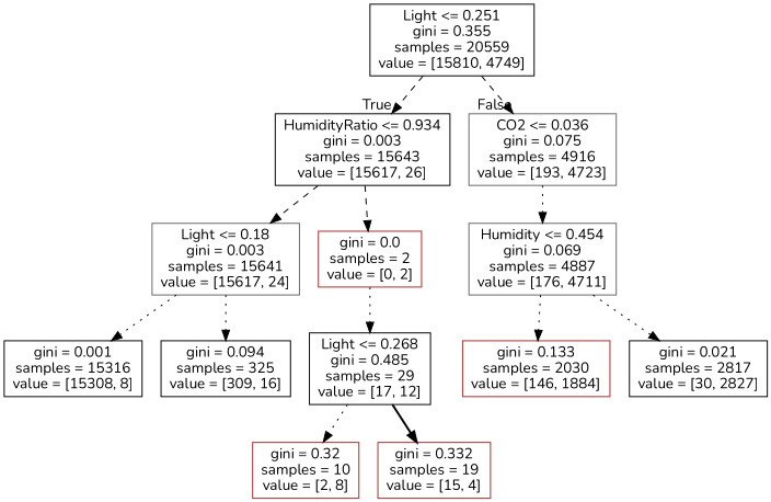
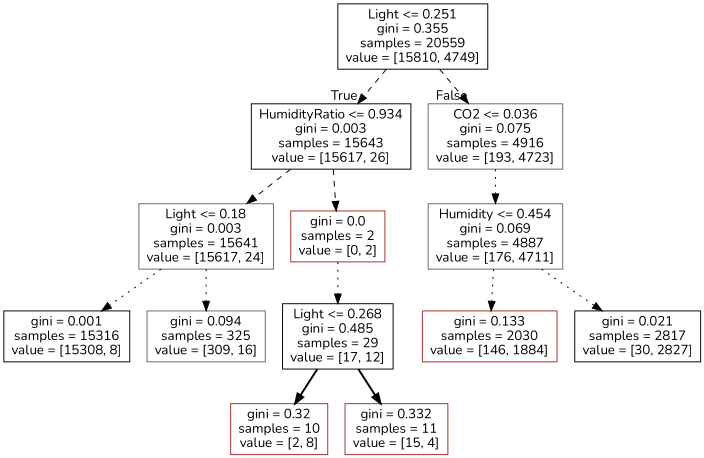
  digraph {
    fontname=Nunito
    node [color=black fontname=Nunito shape=box]
    edge [fontname=Nunito style=dotted]
    n1 [label="Light <= 0.251\ngini = 0.355\nsamples = 20559\nvalue = [15810, 4749]"]
    n2 [label="HumidityRatio <= 0.934\ngini = 0.003\nsamples = 15643\nvalue = [15617, 26]"]
    n3 [color=gray40 label="CO2 <= 0.036\ngini = 0.075\nsamples = 4916\nvalue = [193, 4723]"]
    n4 [color=gray40 label="Light <= 0.18\ngini = 0.003\nsamples = 15641\nvalue = [15617, 24]"]
    n5 [color=brown label="gini = 0.0\nsamples = 2\nvalue = [0, 2]"]
    n6 [color=gray40 label="Humidity <= 0.454\ngini = 0.069\nsamples = 4887\nvalue = [176, 4711]"]
    n7 [label="gini = 0.001\nsamples = 15316\nvalue = [15308, 8]"]
-   n8 [label="gini = 0.094\nsamples = 325\nvalue = [309, 16]"]
+   n8 [color=gray40 label="gini = 0.094\nsamples = 325\nvalue = [309, 16]"]
    n9 [label="Light <= 0.268\ngini = 0.485\nsamples = 29\nvalue = [17, 12]"]
    n10 [color=brown label="gini = 0.32\nsamples = 10\nvalue = [2, 8]"]
-   n11 [color=brown label="gini = 0.332\nsamples = 19\nvalue = [15, 4]"]
+   n11 [color=brown label="gini = 0.332\nsamples = 11\nvalue = [15, 4]"]
    n12 [color=brown label="gini = 0.133\nsamples = 2030\nvalue = [146, 1884]"]
    n13 [label="gini = 0.021\nsamples = 2817\nvalue = [30, 2827]"]
    n1 -> n2 [headlabel=True labelangle=45 labeldistance=2.5 style=dashed]
    n1 -> n3 [headlabel=False labelangle=-45 labeldistance=2.5 style=dashed]
    n2 -> n4 [style=dashed]
    n2 -> n5 [style=dashed]
    n3 -> n6
    n4 -> n7
    n4 -> n8
    n5 -> n9
    n6 -> n12
    n6 -> n13
-   n9 -> n10
+   n9 -> n10 [style=bold]
    n9 -> n11 [style=bold]
  }
